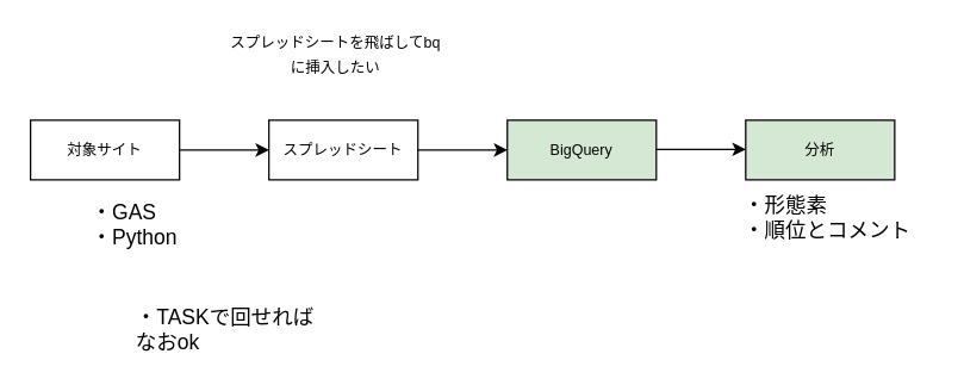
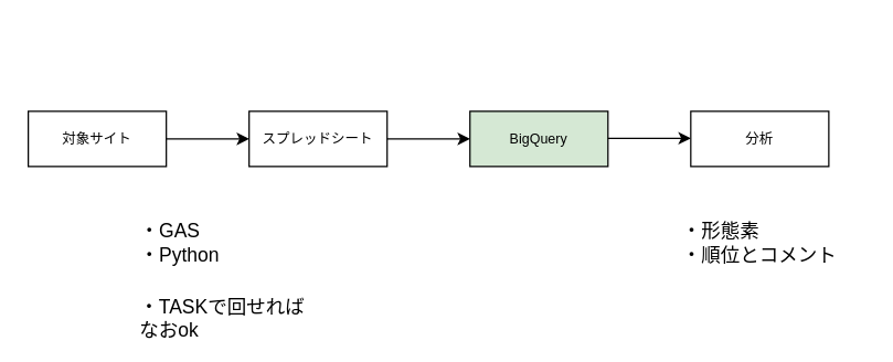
  <mxCell id="0" />
  <mxCell id="1" parent="0" />
  <mxCell id="2" value="&lt;font size=&quot;1&quot;&gt;対象サイト&lt;br&gt;&lt;/font&gt;" style="rounded=0;whiteSpace=wrap;html=1;" parent="1" vertex="1"><mxGeometry x="20" y="80" width="100" height="40" as="geometry" /></mxCell>
  <mxCell id="3" value="" style="endArrow=classic;html=1;fontSize=18;" edge="1" parent="1"><mxGeometry width="50" height="50" relative="1" as="geometry"><mxPoint x="120" y="100" as="sourcePoint" /><mxPoint x="180" y="100" as="targetPoint" /></mxGeometry></mxCell>
  <mxCell id="4" value="&lt;font size=&quot;1&quot;&gt;スプレッドシート&lt;br&gt;&lt;/font&gt;" style="rounded=0;whiteSpace=wrap;html=1;" vertex="1" parent="1"><mxGeometry x="180" y="80" width="100" height="40" as="geometry" /></mxCell>
  <mxCell id="5" value="" style="endArrow=classic;html=1;fontSize=18;" edge="1" parent="1"><mxGeometry width="50" height="50" relative="1" as="geometry"><mxPoint x="280" y="100" as="sourcePoint" /><mxPoint x="340" y="100" as="targetPoint" /></mxGeometry></mxCell>
  <mxCell id="6" value="&lt;font size=&quot;1&quot;&gt;BigQuery&lt;br&gt;&lt;/font&gt;" style="rounded=0;whiteSpace=wrap;html=1;fillColor=#d5e8d4;" vertex="1" parent="1"><mxGeometry x="340" y="80" width="100" height="40" as="geometry" /></mxCell>
  <mxCell id="7" value="" style="endArrow=classic;html=1;fontSize=18;" edge="1" parent="1"><mxGeometry width="50" height="50" relative="1" as="geometry"><mxPoint x="440" y="99.58" as="sourcePoint" /><mxPoint x="500" y="99.58" as="targetPoint" /></mxGeometry></mxCell>
- <mxCell id="8" value="&lt;font size=&quot;1&quot;&gt;分析&lt;br&gt;&lt;/font&gt;" style="rounded=0;whiteSpace=wrap;html=1;fillColor=#d5e8d4;" vertex="1" parent="1"><mxGeometry x="500" y="80" width="100" height="40" as="geometry" /></mxCell>
- <mxCell id="9" value="&lt;div style=&quot;text-align: left&quot;&gt;&lt;span&gt;・GAS&lt;/span&gt;&lt;/div&gt;&lt;div style=&quot;text-align: left&quot;&gt;&lt;span&gt;・Python&lt;/span&gt;&lt;/div&gt;" style="text;html=1;strokeColor=none;fillColor=none;align=center;verticalAlign=middle;whiteSpace=wrap;rounded=0;fontSize=14;" vertex="1" parent="1"><mxGeometry x="50" y="135" width="80" height="30" as="geometry" /></mxCell>
- <mxCell id="10" value="&lt;font style=&quot;font-size: 10px&quot;&gt;スプレッドシートを飛ばしてbqに挿入したい&lt;/font&gt;" style="text;html=1;strokeColor=none;fillColor=none;align=center;verticalAlign=middle;whiteSpace=wrap;rounded=0;fontSize=14;" vertex="1" parent="1"><mxGeometry x="150" y="20" width="150" height="30" as="geometry" /></mxCell>
- <mxCell id="11" value="&lt;div style=&quot;text-align: left&quot;&gt;&lt;span&gt;・形態素&lt;/span&gt;&lt;/div&gt;&lt;div style=&quot;text-align: left&quot;&gt;&lt;span&gt;・順位とコメント&lt;/span&gt;&lt;/div&gt;" style="text;html=1;strokeColor=none;fillColor=none;align=center;verticalAlign=middle;whiteSpace=wrap;rounded=0;fontSize=14;" vertex="1" parent="1"><mxGeometry x="480" y="130" width="150" height="30" as="geometry" /></mxCell>
- <mxCell id="12" value="&lt;div style=&quot;text-align: left&quot;&gt;&lt;span&gt;・TASKで回せればなおok&lt;/span&gt;&lt;/div&gt;" style="text;html=1;strokeColor=none;fillColor=none;align=center;verticalAlign=middle;whiteSpace=wrap;rounded=0;fontSize=14;" vertex="1" parent="1"><mxGeometry x="90" y="210" width="130" height="20" as="geometry" /></mxCell>
+ <mxCell id="8" value="&lt;font size=&quot;1&quot;&gt;分析&lt;br&gt;&lt;/font&gt;" style="rounded=0;whiteSpace=wrap;html=1;" vertex="1" parent="1"><mxGeometry x="500" y="80" width="100" height="40" as="geometry" /></mxCell>
+ <mxCell id="9" value="&lt;div style=&quot;text-align: left&quot;&gt;&lt;span&gt;・GAS&lt;/span&gt;&lt;/div&gt;&lt;div style=&quot;text-align: left&quot;&gt;&lt;span&gt;・Python&lt;/span&gt;&lt;/div&gt;" style="text;html=1;strokeColor=none;fillColor=none;align=center;verticalAlign=middle;whiteSpace=wrap;rounded=0;fontSize=14;" vertex="1" parent="1"><mxGeometry x="90" y="160" width="80" height="30" as="geometry" /></mxCell>
+ <mxCell id="11" value="&lt;div style=&quot;text-align: left&quot;&gt;&lt;span&gt;・形態素&lt;/span&gt;&lt;/div&gt;&lt;div style=&quot;text-align: left&quot;&gt;&lt;span&gt;・順位とコメント&lt;/span&gt;&lt;/div&gt;" style="text;html=1;strokeColor=none;fillColor=none;align=center;verticalAlign=middle;whiteSpace=wrap;rounded=0;fontSize=14;" vertex="1" parent="1"><mxGeometry x="475" y="160" width="150" height="30" as="geometry" /></mxCell>
+ <mxCell id="12" value="&lt;div style=&quot;text-align: left&quot;&gt;&lt;span&gt;・TASKで回せればなおok&lt;/span&gt;&lt;/div&gt;" style="text;html=1;strokeColor=none;fillColor=none;align=center;verticalAlign=middle;whiteSpace=wrap;rounded=0;fontSize=14;" vertex="1" parent="1"><mxGeometry x="100" y="220" width="130" height="20" as="geometry" /></mxCell>
